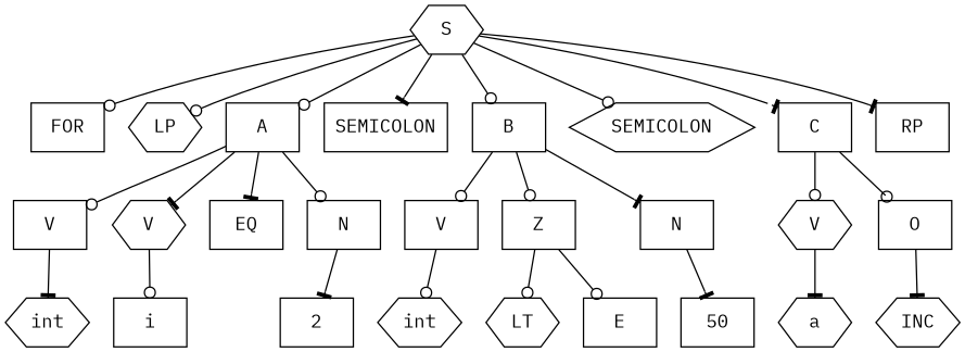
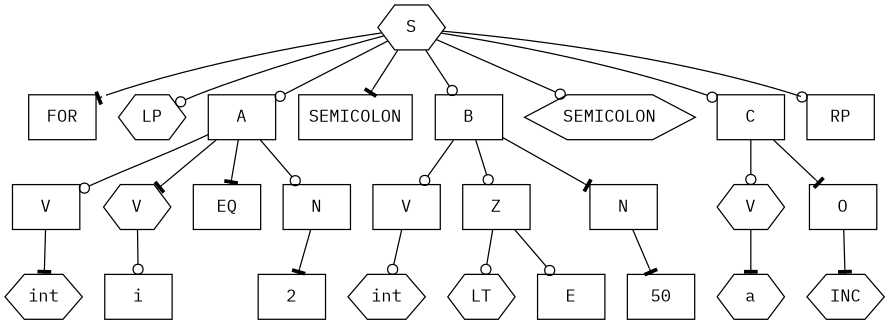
  digraph {
    fontname="IBM Plex Mono"
    node [fontname="IBM Plex Mono" shape=box]
    edge [arrowhead=odot fontname="IBM Plex Mono"]
    n1 [label=S shape=hexagon]
    n2 [label=FOR]
    n3 [label=LP shape=hexagon]
    n4 [label=A]
    n5 [label=SEMICOLON]
    n6 [label=B]
    n7 [label=SEMICOLON shape=hexagon]
    n8 [label=C]
    n9 [label=RP]
    n10 [label=V]
    n11 [label=V shape=hexagon]
    n12 [label=EQ]
    n13 [label=N]
    n14 [label=V]
    n15 [label=Z]
    n16 [label=N]
    n17 [label=V shape=hexagon]
    n18 [label=O]
    n19 [label=int shape=hexagon]
    n20 [label=i]
    n21 [label=2]
    n22 [label=int shape=hexagon]
    n23 [label=LT shape=hexagon]
    n24 [label=E]
    n25 [label=50]
    n26 [label=a shape=hexagon]
    n27 [label=INC shape=hexagon]
-   n1 -> n2
+   n1 -> n2 [arrowhead=tee]
    n1 -> n3
    n1 -> n4
    n1 -> n5 [arrowhead=tee]
    n1 -> n6
    n1 -> n7
-   n1 -> n8 [arrowhead=tee]
-   n1 -> n9 [arrowhead=tee]
+   n1 -> n8
+   n1 -> n9
    n4 -> n10
    n4 -> n11 [arrowhead=tee]
    n4 -> n12 [arrowhead=tee]
    n4 -> n13
    n6 -> n14
    n6 -> n15
    n6 -> n16 [arrowhead=tee]
    n8 -> n17
-   n8 -> n18
+   n8 -> n18 [arrowhead=tee]
    n10 -> n19 [arrowhead=tee]
    n11 -> n20
    n13 -> n21 [arrowhead=tee]
    n14 -> n22
    n15 -> n23
    n15 -> n24
    n16 -> n25 [arrowhead=tee]
    n17 -> n26 [arrowhead=tee]
    n18 -> n27 [arrowhead=tee]
  }
